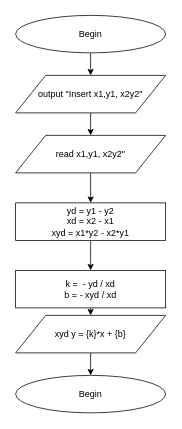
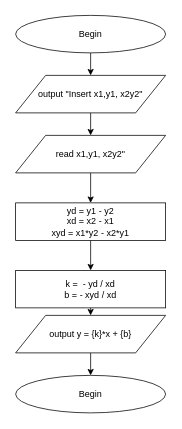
  <mxCell id="0" />
  <mxCell id="1" parent="0" />
  <mxCell id="2" style="edgeStyle=orthogonalEdgeStyle;rounded=0;orthogonalLoop=1;jettySize=auto;html=1;exitX=0.5;exitY=1;exitDx=0;exitDy=0;entryX=0.5;entryY=0;entryDx=0;entryDy=0;" edge="1" parent="1" source="3" target="5"><mxGeometry relative="1" as="geometry" /></mxCell>
  <mxCell id="3" value="Begin" style="ellipse;whiteSpace=wrap;html=1;" vertex="1" parent="1"><mxGeometry x="20" y="20" width="200" height="50" as="geometry" /></mxCell>
  <mxCell id="4" style="edgeStyle=orthogonalEdgeStyle;rounded=0;orthogonalLoop=1;jettySize=auto;html=1;exitX=0.5;exitY=1;exitDx=0;exitDy=0;entryX=0.5;entryY=0;entryDx=0;entryDy=0;" edge="1" parent="1" source="5" target="7"><mxGeometry relative="1" as="geometry" /></mxCell>
  <mxCell id="5" value="output &quot;Insert x1,y1, x2y2&quot;" style="shape=parallelogram;perimeter=parallelogramPerimeter;whiteSpace=wrap;html=1;" vertex="1" parent="1"><mxGeometry x="20" y="100" width="200" height="50" as="geometry" /></mxCell>
  <mxCell id="6" style="edgeStyle=orthogonalEdgeStyle;rounded=0;orthogonalLoop=1;jettySize=auto;html=1;entryX=0.5;entryY=0;entryDx=0;entryDy=0;" edge="1" parent="1" source="7" target="9"><mxGeometry relative="1" as="geometry" /></mxCell>
  <mxCell id="7" value="read x1,y1, x2y2&quot;" style="shape=parallelogram;perimeter=parallelogramPerimeter;whiteSpace=wrap;html=1;" vertex="1" parent="1"><mxGeometry x="20" y="180" width="200" height="50" as="geometry" /></mxCell>
  <mxCell id="8" style="edgeStyle=orthogonalEdgeStyle;rounded=0;orthogonalLoop=1;jettySize=auto;html=1;entryX=0.5;entryY=0;entryDx=0;entryDy=0;" edge="1" parent="1" source="9" target="11"><mxGeometry relative="1" as="geometry" /></mxCell>
  <mxCell id="9" value="yd = y1 - y2&lt;br&gt;xd = x2 - x1&lt;br&gt;xyd = x1*y2 - x2*y1" style="rounded=0;whiteSpace=wrap;html=1;" vertex="1" parent="1"><mxGeometry x="20" y="270" width="200" height="50" as="geometry" /></mxCell>
  <mxCell id="10" style="edgeStyle=orthogonalEdgeStyle;rounded=0;orthogonalLoop=1;jettySize=auto;html=1;exitX=0.5;exitY=1;exitDx=0;exitDy=0;entryX=0.5;entryY=0;entryDx=0;entryDy=0;" edge="1" parent="1" source="11" target="13"><mxGeometry relative="1" as="geometry" /></mxCell>
  <mxCell id="11" value="k =&amp;nbsp; - yd / xd&lt;br&gt;b = - xyd / xd" style="rounded=0;whiteSpace=wrap;html=1;" vertex="1" parent="1"><mxGeometry x="20" y="360" width="200" height="50" as="geometry" /></mxCell>
  <mxCell id="12" style="edgeStyle=orthogonalEdgeStyle;rounded=0;orthogonalLoop=1;jettySize=auto;html=1;exitX=0.5;exitY=1;exitDx=0;exitDy=0;entryX=0.5;entryY=0;entryDx=0;entryDy=0;" edge="1" parent="1" source="13" target="14"><mxGeometry relative="1" as="geometry" /></mxCell>
- <mxCell id="13" value="xyd y = {k}*x + {b}" style="shape=parallelogram;perimeter=parallelogramPerimeter;whiteSpace=wrap;html=1;" vertex="1" parent="1"><mxGeometry x="20" y="420" width="200" height="50" as="geometry" /></mxCell>
+ <mxCell id="13" value="output y = {k}*x + {b}" style="shape=parallelogram;perimeter=parallelogramPerimeter;whiteSpace=wrap;html=1;" vertex="1" parent="1"><mxGeometry x="20" y="420" width="200" height="50" as="geometry" /></mxCell>
  <mxCell id="14" value="Begin" style="ellipse;whiteSpace=wrap;html=1;" vertex="1" parent="1"><mxGeometry x="20" y="500" width="200" height="50" as="geometry" /></mxCell>
